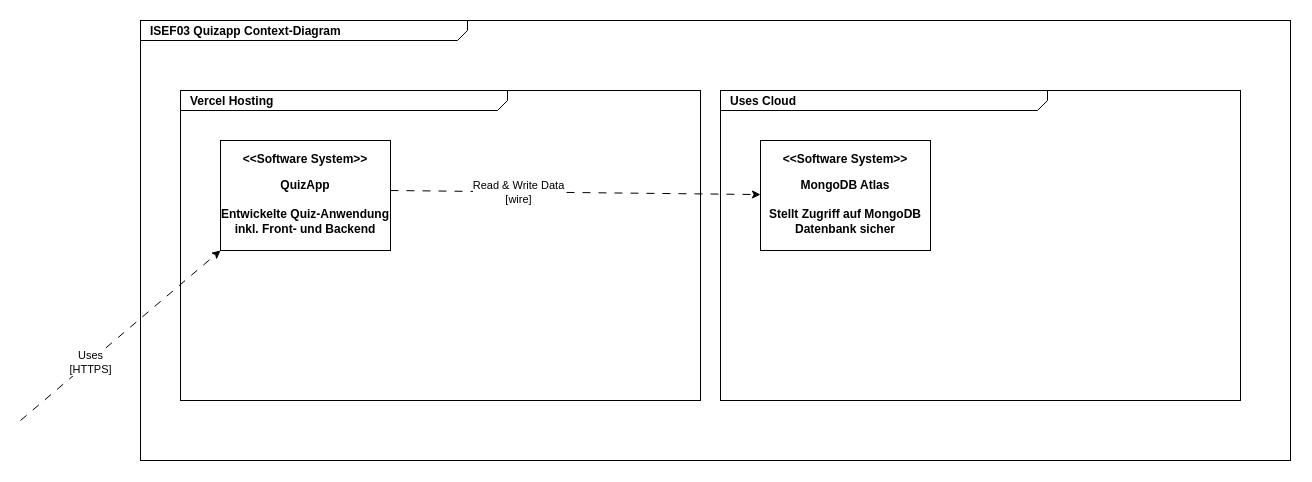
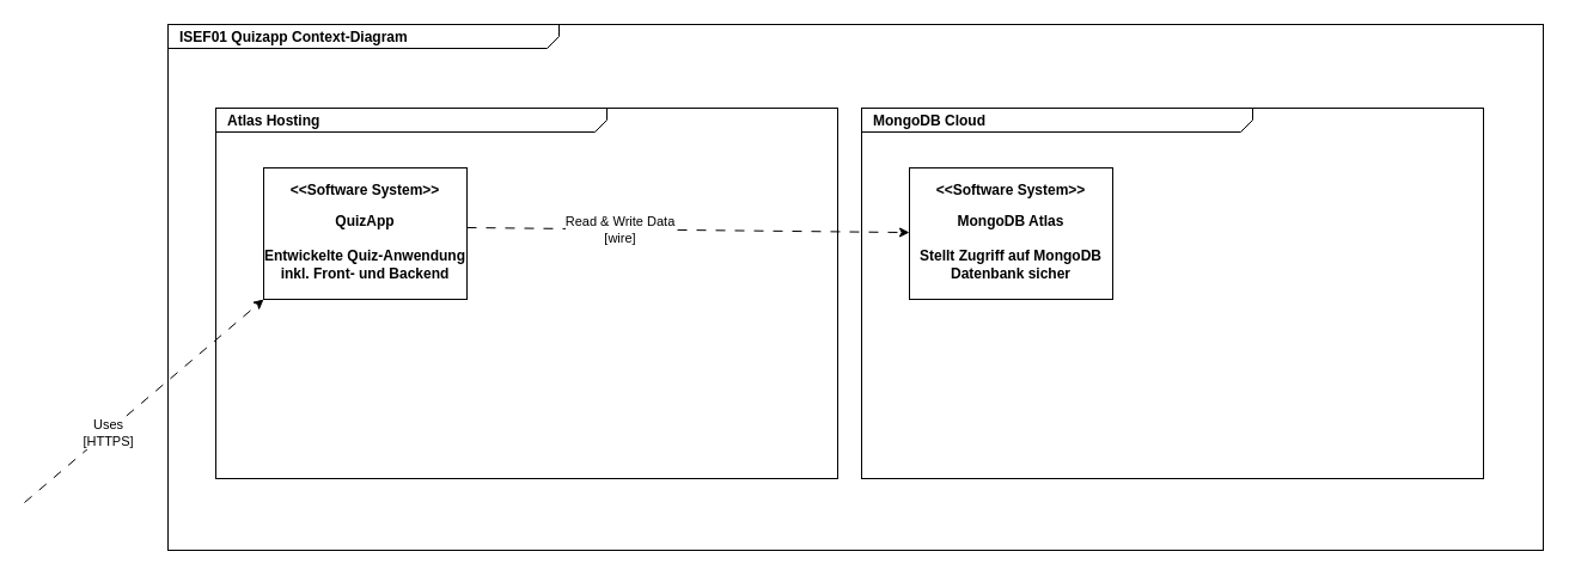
  <mxCell id="0" style=";html=1;" />
  <mxCell id="1" style=";html=1;" parent="0" />
- <mxCell id="2" value="&lt;p style=&quot;margin: 0px ; margin-top: 4px ; margin-left: 10px ; text-align: left&quot;&gt;&lt;b&gt;ISEF03 Quizapp Context-Diagram&lt;/b&gt;&lt;/p&gt;" style="html=1;strokeWidth=1;shape=mxgraph.sysml.package;html=1;overflow=fill;whiteSpace=wrap;fillColor=none;gradientColor=none;fontSize=12;align=center;labelX=327.64;" parent="1" vertex="1"><mxGeometry x="140" y="20" width="1150" height="440" as="geometry" /></mxCell>
- <mxCell id="3" value="&lt;p style=&quot;margin: 0px ; margin-top: 4px ; margin-left: 10px ; text-align: left&quot;&gt;&lt;b&gt;Vercel Hosting&lt;/b&gt;&lt;/p&gt;" style="html=1;strokeWidth=1;shape=mxgraph.sysml.package;html=1;overflow=fill;whiteSpace=wrap;fillColor=none;gradientColor=none;fontSize=12;align=center;labelX=327.64;" vertex="1" parent="1"><mxGeometry x="180" y="90" width="520" height="310" as="geometry" /></mxCell>
+ <mxCell id="2" value="&lt;p style=&quot;margin: 0px ; margin-top: 4px ; margin-left: 10px ; text-align: left&quot;&gt;&lt;b&gt;ISEF01 Quizapp Context-Diagram&lt;/b&gt;&lt;/p&gt;" style="html=1;strokeWidth=1;shape=mxgraph.sysml.package;html=1;overflow=fill;whiteSpace=wrap;fillColor=none;gradientColor=none;fontSize=12;align=center;labelX=327.64;" parent="1" vertex="1"><mxGeometry x="140" y="20" width="1150" height="440" as="geometry" /></mxCell>
+ <mxCell id="3" value="&lt;p style=&quot;margin: 0px ; margin-top: 4px ; margin-left: 10px ; text-align: left&quot;&gt;&lt;b&gt;Atlas Hosting&lt;/b&gt;&lt;/p&gt;" style="html=1;strokeWidth=1;shape=mxgraph.sysml.package;html=1;overflow=fill;whiteSpace=wrap;fillColor=none;gradientColor=none;fontSize=12;align=center;labelX=327.64;" vertex="1" parent="1"><mxGeometry x="180" y="90" width="520" height="310" as="geometry" /></mxCell>
  <mxCell id="4" value="&lt;p&gt;&amp;lt;&amp;lt;Software System&amp;gt;&amp;gt;&lt;/p&gt;&lt;p&gt;QuizApp&lt;br&gt;&lt;br&gt;Entwickelte Quiz-Anwendung inkl. Front- und Backend&lt;/p&gt;" style="shape=rect;html=1;overflow=fill;whiteSpace=wrap;align=center;fontStyle=1" vertex="1" parent="1"><mxGeometry x="220" y="140" width="170" height="110" as="geometry" /></mxCell>
- <mxCell id="5" value="&lt;p style=&quot;margin: 0px ; margin-top: 4px ; margin-left: 10px ; text-align: left&quot;&gt;&lt;b&gt;Uses Cloud&lt;/b&gt;&lt;/p&gt;" style="html=1;strokeWidth=1;shape=mxgraph.sysml.package;html=1;overflow=fill;whiteSpace=wrap;fillColor=none;gradientColor=none;fontSize=12;align=center;labelX=327.64;" vertex="1" parent="1"><mxGeometry x="720" y="90" width="520" height="310" as="geometry" /></mxCell>
+ <mxCell id="5" value="&lt;p style=&quot;margin: 0px ; margin-top: 4px ; margin-left: 10px ; text-align: left&quot;&gt;&lt;b&gt;MongoDB Cloud&lt;/b&gt;&lt;/p&gt;" style="html=1;strokeWidth=1;shape=mxgraph.sysml.package;html=1;overflow=fill;whiteSpace=wrap;fillColor=none;gradientColor=none;fontSize=12;align=center;labelX=327.64;" vertex="1" parent="1"><mxGeometry x="720" y="90" width="520" height="310" as="geometry" /></mxCell>
  <mxCell id="6" value="&lt;p&gt;&amp;lt;&amp;lt;Software System&amp;gt;&amp;gt;&lt;/p&gt;&lt;p&gt;MongoDB Atlas&lt;br&gt;&lt;br&gt;Stellt Zugriff auf MongoDB Datenbank sicher&lt;/p&gt;" style="shape=rect;html=1;overflow=fill;whiteSpace=wrap;align=center;fontStyle=1" vertex="1" parent="1"><mxGeometry x="760" y="140" width="170" height="110" as="geometry" /></mxCell>
  <mxCell id="7" value="" style="endArrow=classic;html=1;rounded=0;dashed=1;dashPattern=8 8;entryX=0;entryY=1;entryDx=0;entryDy=0;" edge="1" parent="1" target="4"><mxGeometry width="50" height="50" relative="1" as="geometry"><mxPoint x="20" y="420" as="sourcePoint" /><mxPoint x="40" y="560" as="targetPoint" /></mxGeometry></mxCell>
  <mxCell id="8" value="Uses&lt;br&gt;[HTTPS]" style="edgeLabel;html=1;align=center;verticalAlign=middle;resizable=0;points=[];" vertex="1" connectable="0" parent="7"><mxGeometry x="-0.308" relative="1" as="geometry"><mxPoint as="offset" /></mxGeometry></mxCell>
  <mxCell id="9" value="" style="endArrow=classic;html=1;rounded=0;dashed=1;dashPattern=8 8;" edge="1" parent="1" target="6"><mxGeometry width="50" height="50" relative="1" as="geometry"><mxPoint x="390" y="190" as="sourcePoint" /><mxPoint x="590" y="20" as="targetPoint" /></mxGeometry></mxCell>
  <mxCell id="10" value="Read &amp;amp; Write Data&lt;br&gt;[wire]" style="edgeLabel;html=1;align=center;verticalAlign=middle;resizable=0;points=[];" vertex="1" connectable="0" parent="9"><mxGeometry x="-0.308" relative="1" as="geometry"><mxPoint as="offset" /></mxGeometry></mxCell>
